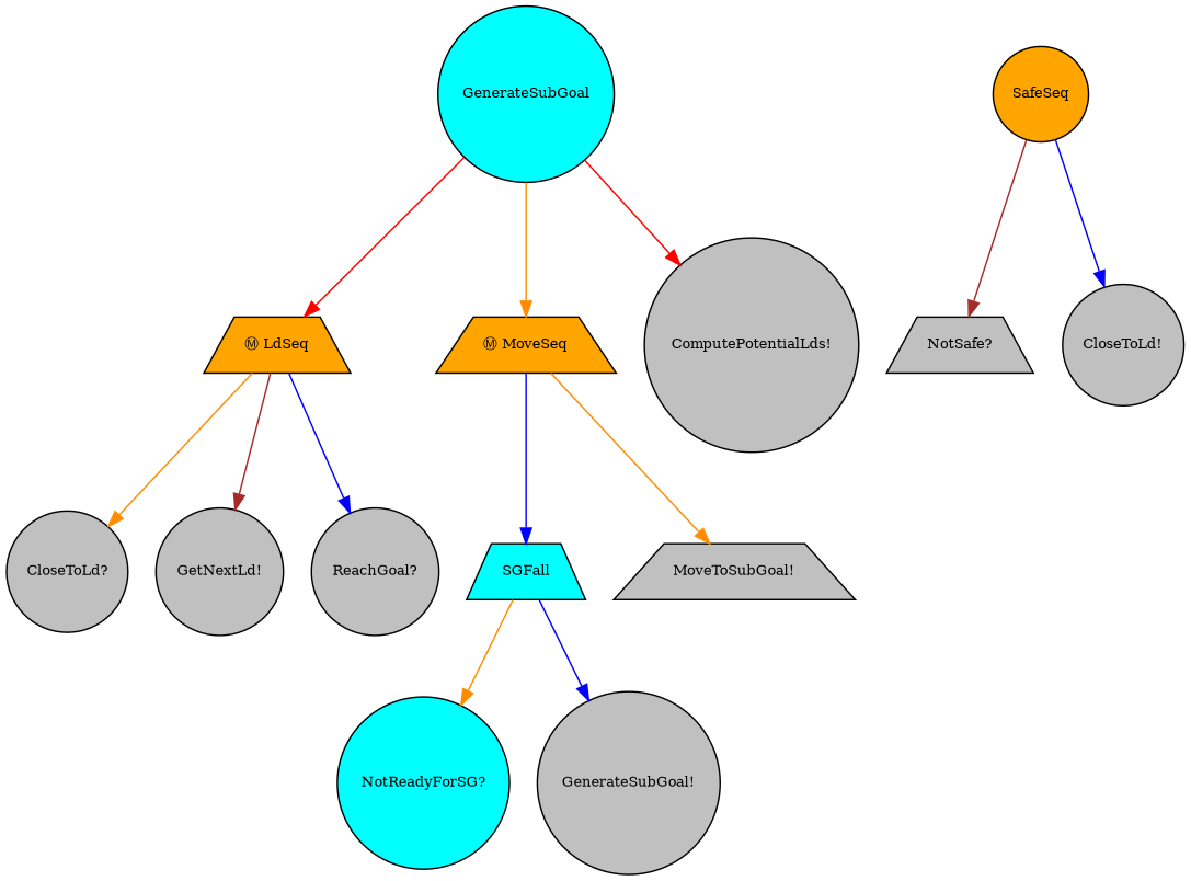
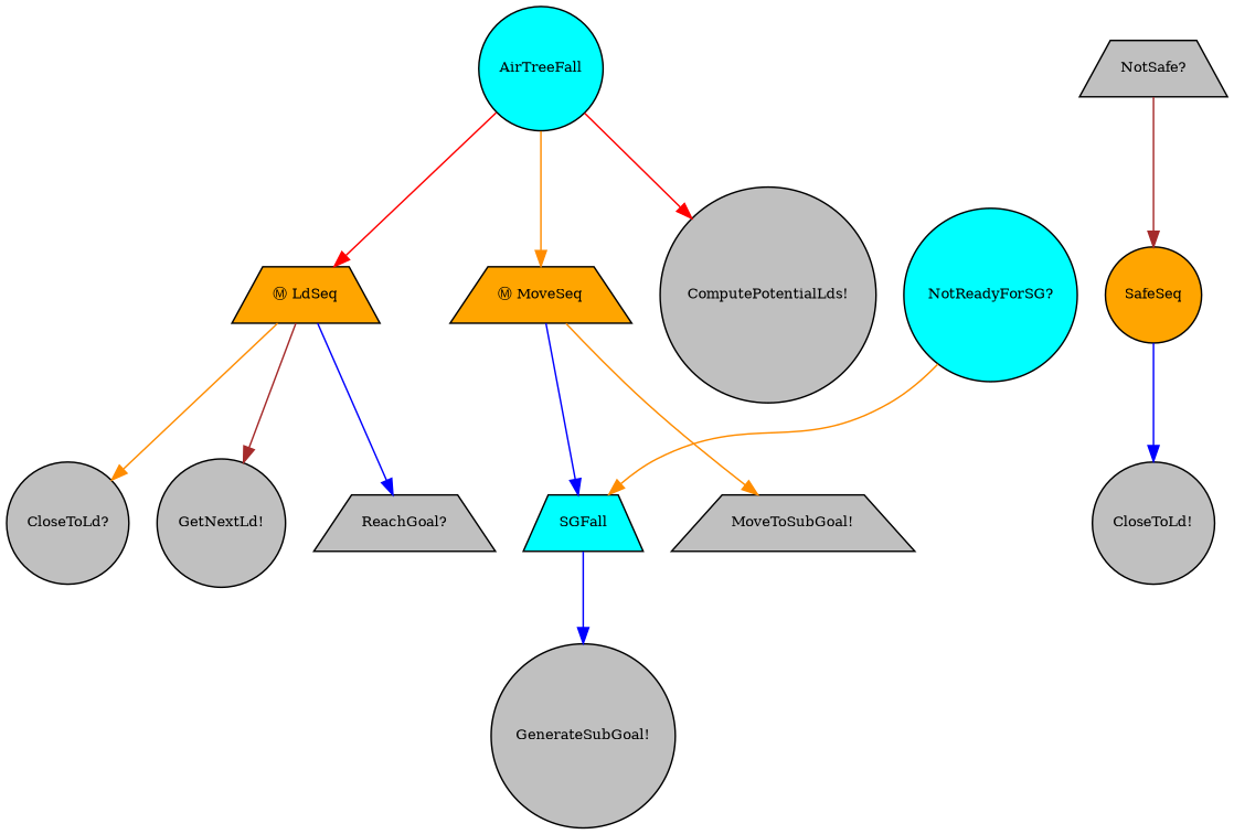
  digraph {
    fontname="times-roman"
    ordering=out
    node [fillcolor=gray fontcolor=black fontname="times-roman" fontsize=9 shape=circle style=filled]
    edge [color=darkorange fontname="times-roman"]
-   n1 [fillcolor=cyan label=GenerateSubGoal]
+   n1 [fillcolor=cyan label=AirTreeFall]
    n2 [fillcolor=orange label="Ⓜ LdSeq" shape=trapezium]
    n3 [fillcolor=orange label="Ⓜ MoveSeq" shape=trapezium]
    n4 [label="ComputePotentialLds!"]
    n5 [fillcolor=orange label=SafeSeq]
    n6 [label="NotSafe?" shape=trapezium]
    n7 [label="CloseToLd!"]
    n8 [label="CloseToLd?"]
    n9 [label="GetNextLd!"]
-   n10 [label="ReachGoal?"]
+   n10 [label="ReachGoal?" shape=trapezium]
    n11 [fillcolor=cyan label=SGFall shape=trapezium]
    n12 [label="MoveToSubGoal!" shape=trapezium]
    n13 [fillcolor=cyan label="NotReadyForSG?"]
    n14 [label="GenerateSubGoal!"]
    n1 -> n2 [color=red]
    n1 -> n3
    n1 -> n4 [color=red]
    n2 -> n8
    n2 -> n9 [color=brown]
    n2 -> n10 [color=blue]
    n3 -> n11 [color=blue]
    n3 -> n12
-   n5 -> n6 [color=brown]
+   n6 -> n5 [color=brown]
    n5 -> n7 [color=blue]
-   n11 -> n13
+   n13 -> n11
    n11 -> n14 [color=blue]
  }
